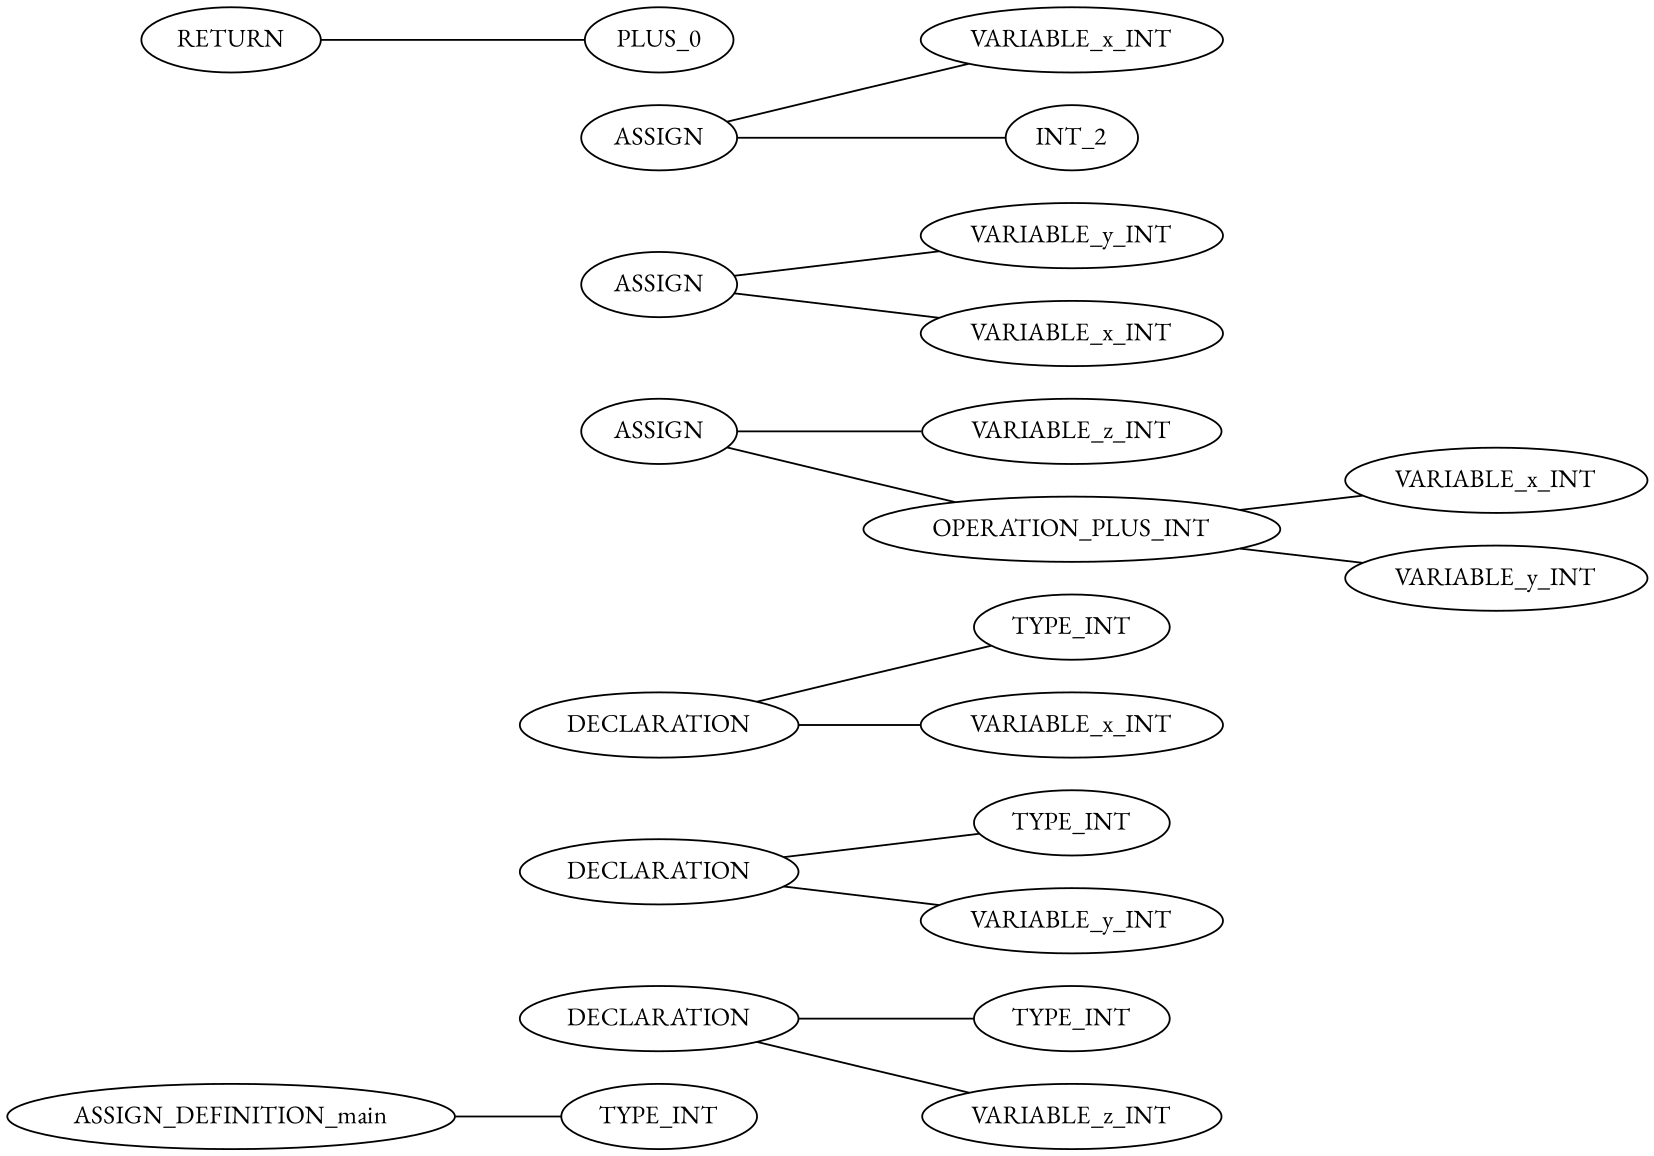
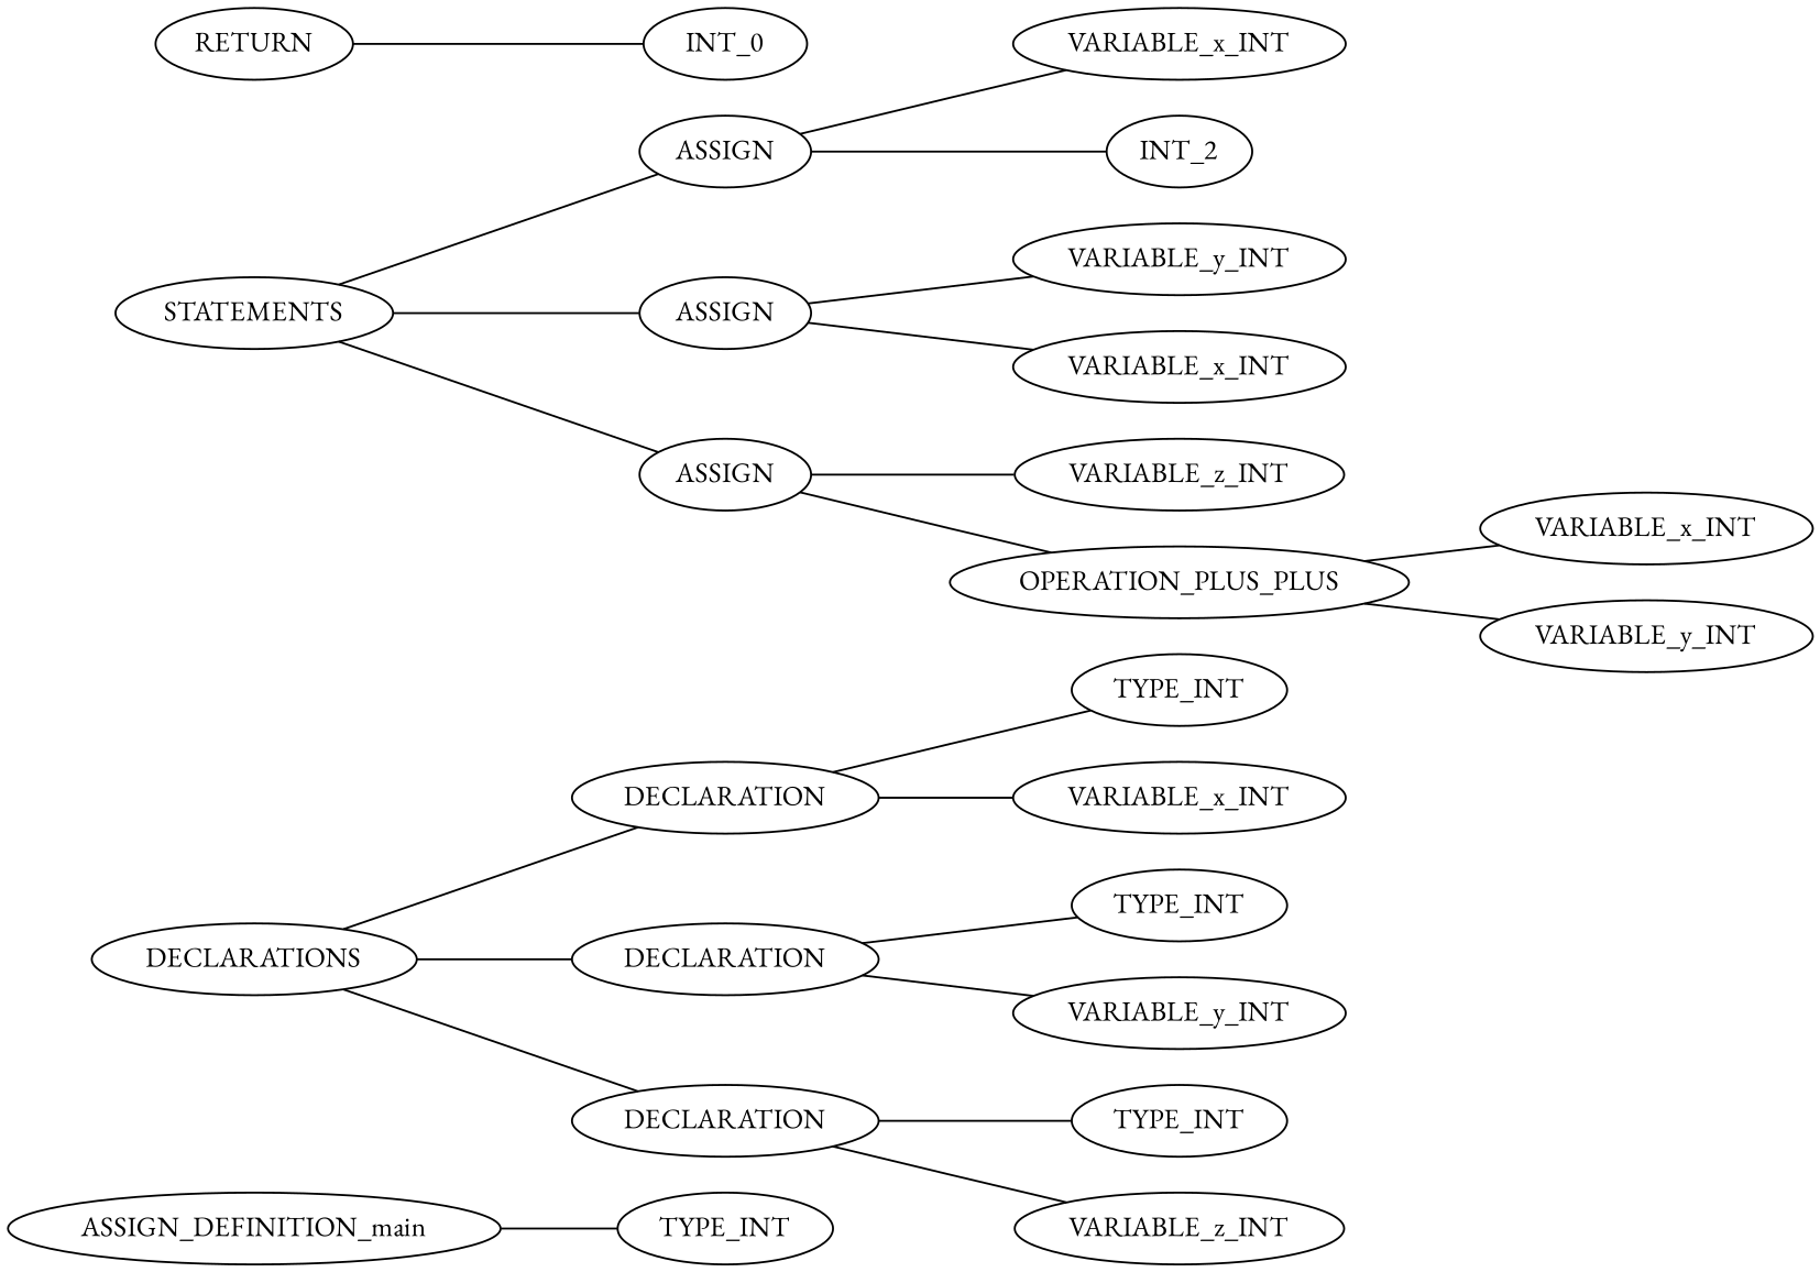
  graph {
    fontname="EB Garamond"
    rankdir=LR
    node [fontname="EB Garamond"]
    edge [fontname="EB Garamond"]
    n1 [label=ASSIGN_DEFINITION_main]
    n2 [label=TYPE_INT]
+   n3 [label=DECLARATIONS]
    n4 [label=DECLARATION]
    n5 [label=DECLARATION]
    n6 [label=DECLARATION]
+   n7 [label=STATEMENTS]
    n8 [label=ASSIGN]
    n9 [label=ASSIGN]
    n10 [label=ASSIGN]
    n11 [label=TYPE_INT]
    n12 [label=VARIABLE_x_INT]
    n13 [label=TYPE_INT]
    n14 [label=VARIABLE_y_INT]
    n15 [label=TYPE_INT]
    n16 [label=VARIABLE_z_INT]
    n17 [label=VARIABLE_x_INT]
    n18 [label=INT_2]
    n19 [label=VARIABLE_y_INT]
    n20 [label=VARIABLE_x_INT]
    n21 [label=VARIABLE_z_INT]
-   n22 [label=OPERATION_PLUS_INT]
+   n22 [label=OPERATION_PLUS_PLUS]
    n23 [label=RETURN]
-   n24 [label=PLUS_0]
+   n24 [label=INT_0]
    n25 [label=VARIABLE_x_INT]
    n26 [label=VARIABLE_y_INT]
    n1 -- n2
+   n3 -- n4
+   n3 -- n5
+   n3 -- n6
    n4 -- n11
    n4 -- n12
    n5 -- n13
    n5 -- n14
    n6 -- n15
    n6 -- n16
+   n7 -- n8
+   n7 -- n9
+   n7 -- n10
    n8 -- n17
    n8 -- n18
    n9 -- n19
    n9 -- n20
    n10 -- n21
    n10 -- n22
    n22 -- n25
    n22 -- n26
    n23 -- n24
  }
